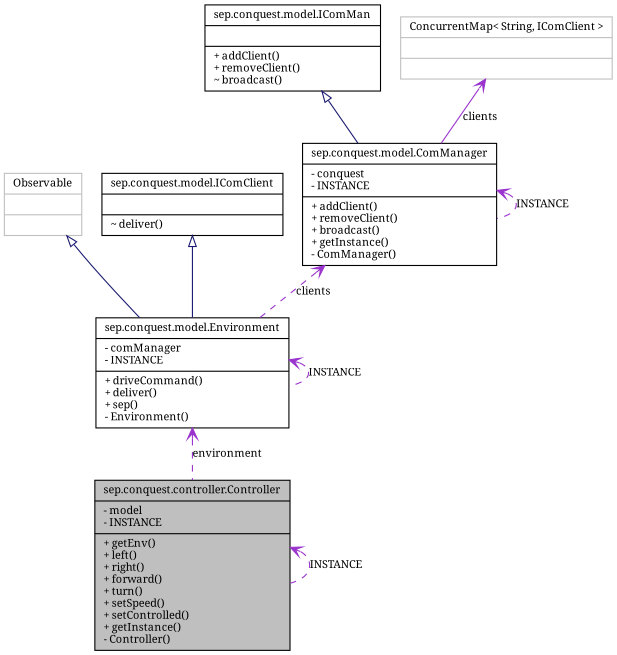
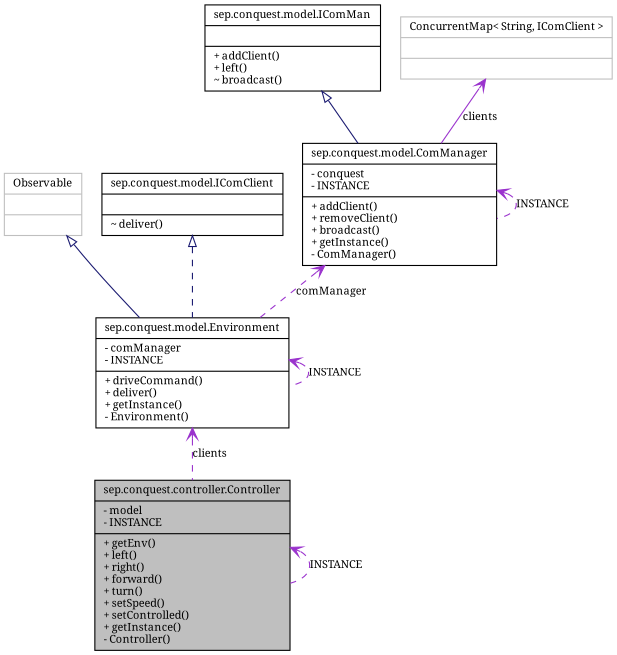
  digraph {
    fontname="Noto Serif"
    node [color=black fillcolor=white fontname="Noto Serif" fontsize=10 shape=record style=filled]
    edge [arrowtail=open color=darkorchid3 dir=back fontname="Noto Serif" fontsize=10 labelfontname="FreeSans.ttf" labelfontsize=10 style=dashed]
    n1 [fillcolor=grey75 fontcolor=black height=0.2 label="{sep.conquest.controller.Controller\n|- model\l- INSTANCE\l|+ getEnv()\l+ left()\l+ right()\l+ forward()\l+ turn()\l+ setSpeed()\l+ setControlled()\l+ getInstance()\l- Controller()\l}" width=0.4]
-   n2 [height=0.2 label="{sep.conquest.model.Environment\n|- comManager\l- INSTANCE\l|+ driveCommand()\l+ deliver()\l+ sep()\l- Environment()\l}" width=0.4]
+   n2 [height=0.2 label="{sep.conquest.model.Environment\n|- comManager\l- INSTANCE\l|+ driveCommand()\l+ deliver()\l+ getInstance()\l- Environment()\l}" width=0.4]
    n3 [color=grey75 height=0.2 label="{Observable\n||}" width=0.4]
    n4 [height=0.2 label="{sep.conquest.model.IComClient\n||~ deliver()\l}" width=0.4]
    n5 [height=0.2 label="{sep.conquest.model.ComManager\n|- conquest\l- INSTANCE\l|+ addClient()\l+ removeClient()\l+ broadcast()\l+ getInstance()\l- ComManager()\l}" width=0.4]
-   n6 [height=0.2 label="{sep.conquest.model.IComMan\n||+ addClient()\l+ removeClient()\l~ broadcast()\l}" width=0.4]
+   n6 [height=0.2 label="{sep.conquest.model.IComMan\n||+ addClient()\l+ left()\l~ broadcast()\l}" width=0.4]
    n7 [color=grey75 height=0.2 label="{ConcurrentMap\< String, IComClient \>\n||}" width=0.4]
    n1 -> n1 [label=INSTANCE]
-   n2 -> n1 [label=environment]
+   n2 -> n1 [label=clients]
    n2 -> n2 [label=INSTANCE]
    n3 -> n2 [arrowtail=empty color=midnightblue style=solid]
-   n4 -> n2 [arrowtail=empty color=midnightblue style=solid]
-   n5 -> n2 [label=clients]
+   n4 -> n2 [arrowtail=empty color=midnightblue]
+   n5 -> n2 [label=comManager]
    n5 -> n5 [label=INSTANCE]
    n6 -> n5 [arrowtail=empty color=midnightblue style=solid]
    n7 -> n5 [label=clients style=solid]
  }
